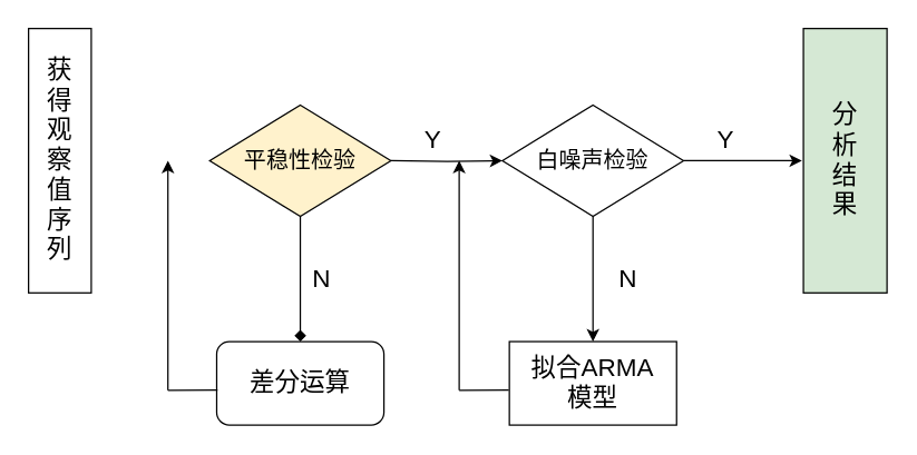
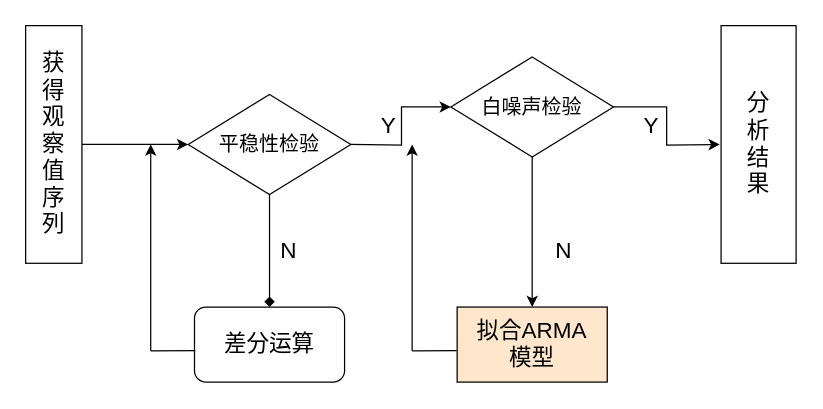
  <mxCell id="0" />
  <mxCell id="1" parent="0" />
+ <mxCell id="2" value="" style="edgeStyle=orthogonalEdgeStyle;rounded=0;orthogonalLoop=1;jettySize=auto;html=1;fontSize=18;" edge="1" parent="1" source="3" target="6"><mxGeometry relative="1" as="geometry" /></mxCell>
  <mxCell id="3" value="&lt;font style=&quot;font-size: 18px;&quot;&gt;获&lt;br&gt;得&lt;br&gt;观&lt;br&gt;察&lt;br&gt;值&lt;br&gt;序&lt;br&gt;列&lt;/font&gt;" style="rounded=0;whiteSpace=wrap;html=1;" vertex="1" parent="1"><mxGeometry x="20" y="20" width="45" height="190" as="geometry" /></mxCell>
  <mxCell id="4" value="" style="edgeStyle=orthogonalEdgeStyle;rounded=0;orthogonalLoop=1;jettySize=auto;html=1;fontSize=18;" edge="1" parent="1" target="9"><mxGeometry relative="1" as="geometry"><mxPoint x="280" y="115" as="sourcePoint" /></mxGeometry></mxCell>
  <mxCell id="5" value="" style="edgeStyle=orthogonalEdgeStyle;rounded=0;orthogonalLoop=1;jettySize=auto;html=1;fontSize=16;endArrow=diamond;" edge="1" parent="1" source="6" target="11"><mxGeometry relative="1" as="geometry" /></mxCell>
- <mxCell id="6" value="&lt;font style=&quot;font-size: 16px;&quot;&gt;平稳性检验&lt;/font&gt;" style="rhombus;whiteSpace=wrap;html=1;rounded=0;fillColor=#fff2cc;" vertex="1" parent="1"><mxGeometry x="150" y="75" width="130" height="80" as="geometry" /></mxCell>
+ <mxCell id="6" value="&lt;font style=&quot;font-size: 16px;&quot;&gt;平稳性检验&lt;/font&gt;" style="rhombus;whiteSpace=wrap;html=1;rounded=0;" vertex="1" parent="1"><mxGeometry x="150" y="75" width="130" height="80" as="geometry" /></mxCell>
  <mxCell id="7" value="" style="edgeStyle=orthogonalEdgeStyle;rounded=0;orthogonalLoop=1;jettySize=auto;html=1;fontSize=16;" edge="1" parent="1" source="9"><mxGeometry relative="1" as="geometry"><mxPoint x="575" y="115" as="targetPoint" /></mxGeometry></mxCell>
  <mxCell id="8" value="" style="edgeStyle=orthogonalEdgeStyle;rounded=0;orthogonalLoop=1;jettySize=auto;html=1;fontSize=18;" edge="1" parent="1" source="9" target="12"><mxGeometry relative="1" as="geometry" /></mxCell>
- <mxCell id="9" value="&lt;font style=&quot;font-size: 16px;&quot;&gt;白噪声检验&lt;/font&gt;" style="rhombus;whiteSpace=wrap;html=1;rounded=0;" vertex="1" parent="1"><mxGeometry x="360" y="75" width="130" height="80" as="geometry" /></mxCell>
- <mxCell id="10" value="&lt;span style=&quot;font-size: 18px;&quot;&gt;分&lt;br&gt;析&lt;br&gt;结&lt;br&gt;果&lt;/span&gt;" style="rounded=0;whiteSpace=wrap;html=1;fillColor=#d5e8d4;" vertex="1" parent="1"><mxGeometry x="576" y="20" width="60" height="190" as="geometry" /></mxCell>
+ <mxCell id="9" value="&lt;font style=&quot;font-size: 16px;&quot;&gt;白噪声检验&lt;/font&gt;" style="rhombus;whiteSpace=wrap;html=1;rounded=0;" vertex="1" parent="1"><mxGeometry x="360" y="45" width="130" height="80" as="geometry" /></mxCell>
+ <mxCell id="10" value="&lt;span style=&quot;font-size: 18px;&quot;&gt;分&lt;br&gt;析&lt;br&gt;结&lt;br&gt;果&lt;/span&gt;" style="rounded=0;whiteSpace=wrap;html=1;" vertex="1" parent="1"><mxGeometry x="576" y="20" width="60" height="190" as="geometry" /></mxCell>
  <mxCell id="11" value="&lt;font style=&quot;font-size: 18px;&quot;&gt;差分运算&lt;/font&gt;" style="whiteSpace=wrap;html=1;rounded=1;" vertex="1" parent="1"><mxGeometry x="155" y="245" width="120" height="60" as="geometry" /></mxCell>
- <mxCell id="12" value="&lt;font style=&quot;font-size: 18px;&quot;&gt;拟合ARMA&lt;br&gt;模型&lt;/font&gt;" style="whiteSpace=wrap;html=1;rounded=0;" vertex="1" parent="1"><mxGeometry x="365" y="245" width="120" height="60" as="geometry" /></mxCell>
+ <mxCell id="12" value="&lt;font style=&quot;font-size: 18px;&quot;&gt;拟合ARMA&lt;br&gt;模型&lt;/font&gt;" style="whiteSpace=wrap;html=1;rounded=0;fillColor=#ffe6cc;" vertex="1" parent="1"><mxGeometry x="365" y="245" width="120" height="60" as="geometry" /></mxCell>
  <mxCell id="13" value="" style="endArrow=classic;html=1;rounded=0;fontSize=18;" edge="1" parent="1"><mxGeometry width="50" height="50" relative="1" as="geometry"><mxPoint x="120" y="280" as="sourcePoint" /><mxPoint x="120" y="115" as="targetPoint" /></mxGeometry></mxCell>
  <mxCell id="14" value="" style="endArrow=none;html=1;rounded=0;fontSize=18;entryX=0.005;entryY=0.58;entryDx=0;entryDy=0;entryPerimeter=0;" edge="1" parent="1" target="11"><mxGeometry width="50" height="50" relative="1" as="geometry"><mxPoint x="120" y="280" as="sourcePoint" /><mxPoint x="150" y="280" as="targetPoint" /></mxGeometry></mxCell>
  <mxCell id="15" value="" style="endArrow=classic;html=1;rounded=0;fontSize=18;" edge="1" parent="1"><mxGeometry width="50" height="50" relative="1" as="geometry"><mxPoint x="329" y="280" as="sourcePoint" /><mxPoint x="329" y="115" as="targetPoint" /></mxGeometry></mxCell>
  <mxCell id="16" value="" style="endArrow=none;html=1;rounded=0;fontSize=18;entryX=0.005;entryY=0.58;entryDx=0;entryDy=0;entryPerimeter=0;" edge="1" parent="1"><mxGeometry width="50" height="50" relative="1" as="geometry"><mxPoint x="329" y="280" as="sourcePoint" /><mxPoint x="364.6" y="279.8" as="targetPoint" /></mxGeometry></mxCell>
  <mxCell id="17" value="Y" style="text;html=1;align=center;verticalAlign=middle;resizable=0;points=[];autosize=1;strokeColor=none;fillColor=none;fontSize=18;" vertex="1" parent="1"><mxGeometry x="290" y="80" width="40" height="40" as="geometry" /></mxCell>
  <mxCell id="18" value="Y" style="text;html=1;align=center;verticalAlign=middle;resizable=0;points=[];autosize=1;strokeColor=none;fillColor=none;fontSize=18;" vertex="1" parent="1"><mxGeometry x="500" y="80" width="40" height="40" as="geometry" /></mxCell>
  <mxCell id="19" value="N" style="text;html=1;align=center;verticalAlign=middle;resizable=0;points=[];autosize=1;strokeColor=none;fillColor=none;fontSize=18;" vertex="1" parent="1"><mxGeometry x="210" y="180" width="40" height="40" as="geometry" /></mxCell>
  <mxCell id="20" value="N" style="text;html=1;align=center;verticalAlign=middle;resizable=0;points=[];autosize=1;strokeColor=none;fillColor=none;fontSize=18;" vertex="1" parent="1"><mxGeometry x="430" y="180" width="40" height="40" as="geometry" /></mxCell>
